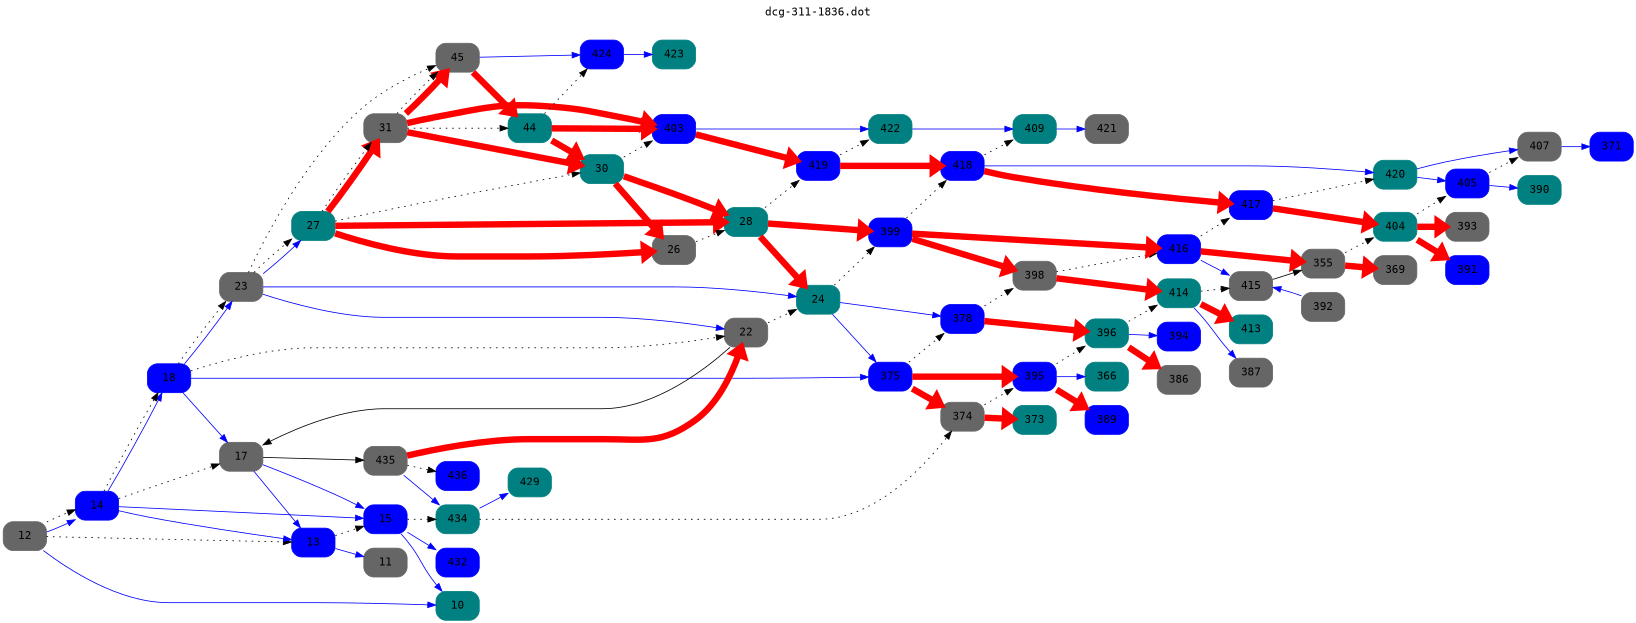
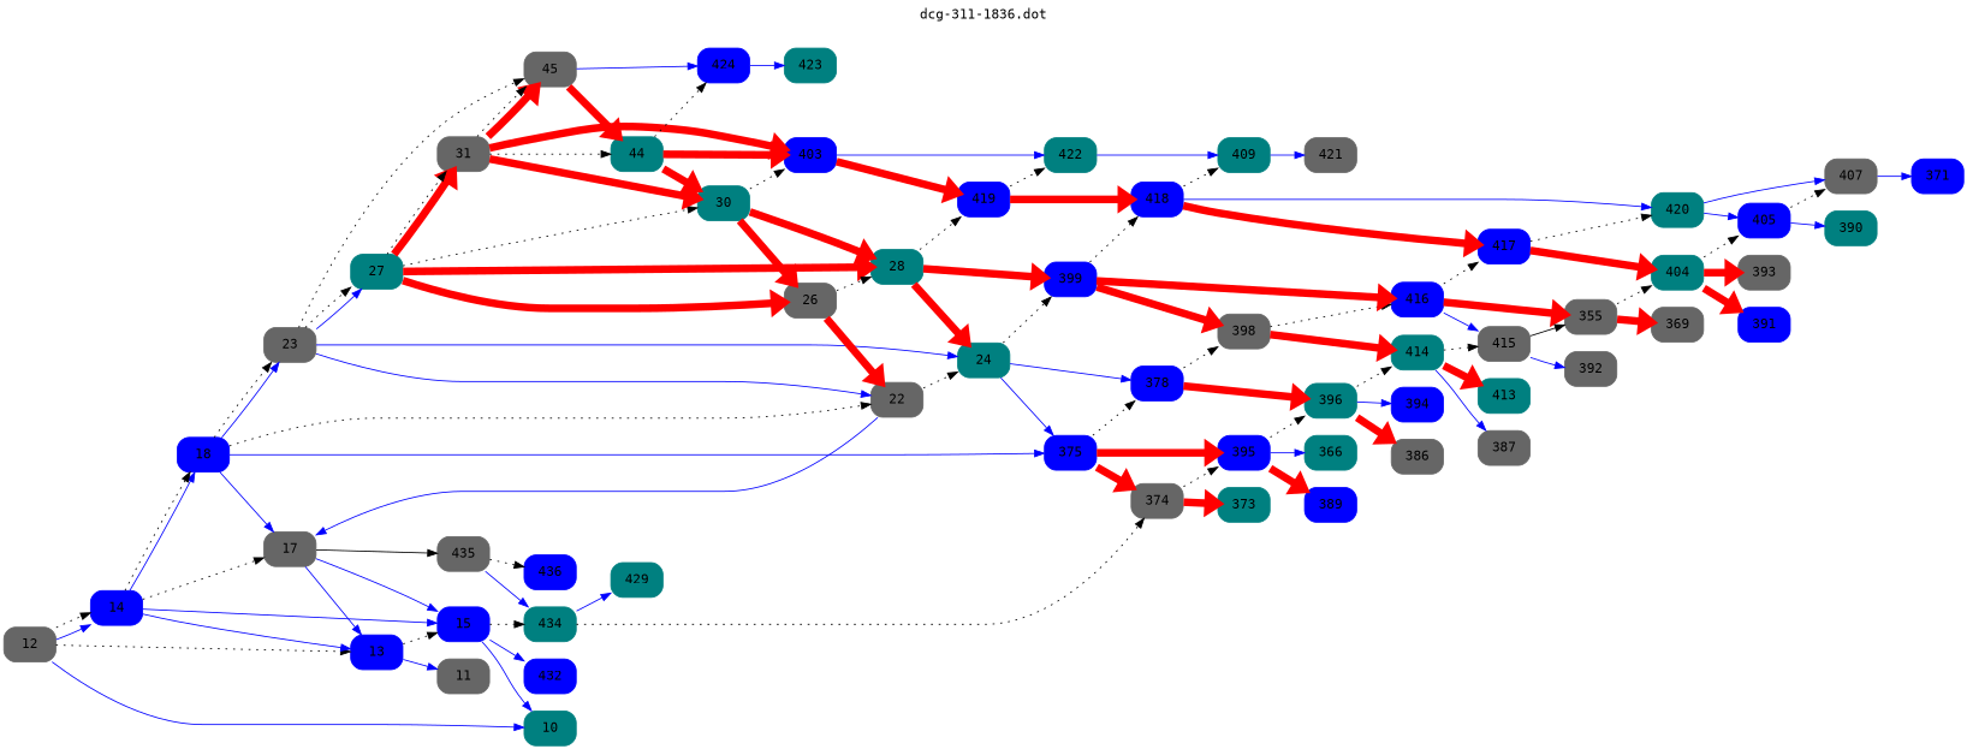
  digraph {
    fontname="DejaVu Sans Mono"
    label="dcg-311-1836.dot"
    labelloc=t
    rankdir=LR
    node [color=blue fontname="DejaVu Sans Mono" shape=box style="rounded,filled"]
    edge [fontname="DejaVu Sans Mono"]
    n1 [color=gray40 label=12]
    n2 [color=teal label=10]
    n3 [label=14]
    n4 [label=13]
    n5 [color=gray40 label=11]
    n6 [label=15]
    n7 [label=18]
    n8 [color=gray40 label=17]
    n9 [label=432]
    n10 [color=teal label=434]
    n11 [label=375]
    n12 [color=gray40 label=23]
    n13 [color=gray40 label=22]
    n14 [color=gray40 label=435]
    n15 [color=gray40 label=374]
    n16 [color=teal label=429]
    n17 [label=378]
    n18 [label=395]
    n19 [color=teal label=24]
    n20 [color=teal label=27]
    n21 [color=gray40 label=45]
    n22 [label=436]
    n23 [color=gray40 label=398]
    n24 [color=teal label=396]
    n25 [color=teal label=373]
    n26 [label=389]
    n27 [color=teal label=366]
    n28 [label=399]
    n29 [color=gray40 label=26]
    n30 [color=teal label=28]
    n31 [color=gray40 label=31]
    n32 [color=teal label=30]
    n33 [label=418]
    n34 [label=416]
    n35 [label=419]
    n36 [label=403]
    n37 [color=teal label=44]
    n38 [color=teal label=422]
    n39 [label=424]
    n40 [color=teal label=409]
    n41 [color=teal label=423]
    n42 [label=417]
    n43 [color=teal label=420]
    n44 [color=gray40 label=421]
    n45 [color=teal label=404]
    n46 [label=405]
    n47 [color=gray40 label=407]
    n48 [color=gray40 label=393]
    n49 [label=391]
    n50 [color=teal label=390]
    n51 [label=371]
    n52 [color=teal label=414]
    n53 [color=gray40 label=415]
    n54 [color=gray40 label=355]
    n55 [color=teal label=413]
    n56 [color=gray40 label=387]
    n57 [color=gray40 label=392]
    n58 [color=gray40 label=369]
    n59 [label=394]
    n60 [color=gray40 label=386]
    n1 -> n2 [color=blue penwidth=1]
    n1 -> n3 [color=blue penwidth=1]
    n1 -> n3 [style=dotted]
    n1 -> n4 [style=dotted]
    n3 -> n4 [color=blue penwidth=1]
    n3 -> n6 [color=blue penwidth=1]
    n3 -> n7 [color=blue penwidth=1]
    n3 -> n7 [style=dotted]
    n3 -> n8 [style=dotted]
    n4 -> n5 [color=blue penwidth=1]
    n4 -> n6 [style=dotted]
    n6 -> n2 [color=blue penwidth=1]
    n6 -> n9 [color=blue penwidth=1]
    n6 -> n10 [style=dotted]
    n7 -> n8 [color=blue penwidth=1]
    n7 -> n11 [color=blue penwidth=1]
    n7 -> n12 [color=blue penwidth=1]
    n7 -> n12 [style=dotted]
    n7 -> n13 [style=dotted]
    n8 -> n4 [color=blue penwidth=1]
    n8 -> n6 [color=blue penwidth=1]
    n8 -> n14 [style=solid]
    n10 -> n15 [style=dotted]
    n10 -> n16 [color=blue penwidth=1]
    n11 -> n15 [color=red penwidth=8]
    n11 -> n17 [style=dotted]
    n11 -> n18 [color=red penwidth=8]
    n12 -> n13 [color=blue penwidth=1]
    n12 -> n19 [color=blue penwidth=1]
    n12 -> n20 [color=blue penwidth=1]
    n12 -> n20 [style=dotted]
    n12 -> n21 [style=dotted]
-   n13 -> n8 [color=black penwidth=1]
+   n13 -> n8 [color=blue penwidth=1]
    n13 -> n19 [style=dotted]
    n14 -> n10 [color=blue penwidth=1]
    n14 -> n22 [style=dotted]
    n15 -> n18 [style=dotted]
    n15 -> n25 [color=red penwidth=8]
    n17 -> n23 [style=dotted]
    n17 -> n24 [color=red penwidth=8]
    n18 -> n24 [style=dotted]
    n18 -> n26 [color=red penwidth=8]
    n18 -> n27 [color=blue penwidth=1]
    n19 -> n11 [color=blue penwidth=1]
    n19 -> n17 [color=blue penwidth=1]
    n19 -> n28 [style=dotted]
    n20 -> n29 [color=red penwidth=8]
    n20 -> n30 [color=red penwidth=8]
    n20 -> n31 [color=red penwidth=8]
    n20 -> n31 [style=dotted]
    n20 -> n32 [style=dotted]
    n21 -> n37 [color=red penwidth=8]
    n21 -> n39 [color=blue penwidth=1]
    n23 -> n34 [style=dotted]
    n23 -> n52 [color=red penwidth=8]
    n24 -> n52 [style=dotted]
    n24 -> n59 [color=blue penwidth=1]
    n24 -> n60 [color=red penwidth=8]
    n28 -> n23 [color=red penwidth=8]
    n28 -> n33 [style=dotted]
    n28 -> n34 [color=red penwidth=8]
-   n14 -> n13 [color=red penwidth=8]
+   n29 -> n13 [color=red penwidth=8]
    n29 -> n30 [style=dotted]
    n30 -> n19 [color=red penwidth=8]
    n30 -> n28 [color=red penwidth=8]
    n30 -> n35 [style=dotted]
    n31 -> n21 [color=red penwidth=8]
    n31 -> n21 [style=dotted]
    n31 -> n32 [color=red penwidth=8]
    n31 -> n36 [color=red penwidth=8]
    n31 -> n37 [style=dotted]
    n32 -> n29 [color=red penwidth=8]
    n32 -> n30 [color=red penwidth=8]
    n32 -> n36 [style=dotted]
    n33 -> n40 [style=dotted]
    n33 -> n42 [color=red penwidth=8]
    n33 -> n43 [color=blue penwidth=1]
    n34 -> n42 [style=dotted]
    n34 -> n53 [color=blue penwidth=1]
    n34 -> n54 [color=red penwidth=8]
    n35 -> n33 [color=red penwidth=8]
    n35 -> n38 [style=dotted]
    n36 -> n35 [color=red penwidth=8]
    n36 -> n38 [color=blue penwidth=1]
    n37 -> n32 [color=red penwidth=8]
    n37 -> n36 [color=red penwidth=8]
    n37 -> n39 [style=dotted]
    n38 -> n40 [color=blue penwidth=1]
    n39 -> n41 [color=blue penwidth=1]
    n40 -> n44 [color=blue penwidth=1]
    n42 -> n43 [style=dotted]
    n42 -> n45 [color=red penwidth=8]
    n43 -> n46 [color=blue penwidth=1]
    n43 -> n47 [color=blue penwidth=1]
    n45 -> n46 [style=dotted]
    n45 -> n48 [color=red penwidth=8]
    n45 -> n49 [color=red penwidth=8]
    n46 -> n47 [style=dotted]
    n46 -> n50 [color=blue penwidth=1]
    n47 -> n51 [color=blue penwidth=1]
    n52 -> n53 [style=dotted]
    n52 -> n55 [color=red penwidth=8]
    n52 -> n56 [color=blue penwidth=1]
    n53 -> n54 [style=solid]
-   n57 -> n53 [color=blue penwidth=1]
+   n53 -> n57 [color=blue penwidth=1]
    n54 -> n45 [style=dotted]
    n54 -> n58 [color=red penwidth=8]
  }
